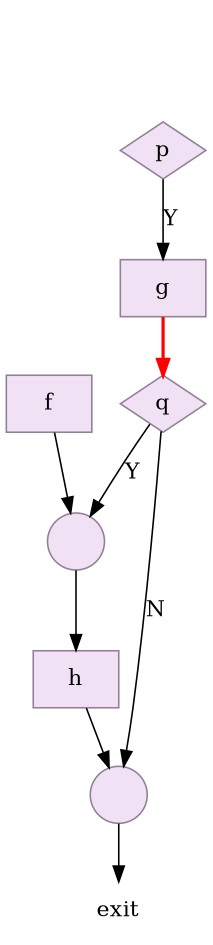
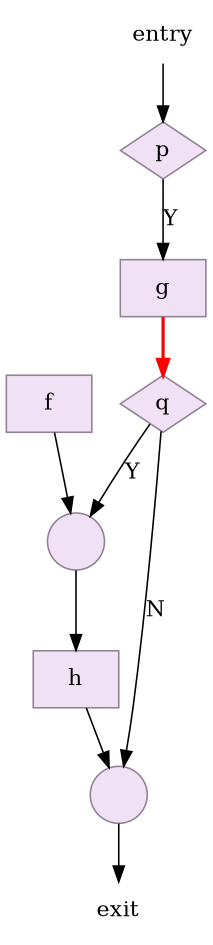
  digraph {
    node [color="#918194" fillcolor="#f1e1f4" shape=box style=filled]
    edge [color=black]
    n1 [label=g]
    n2 [label=q shape=diamond]
    n3 [filllcolor=yellow label=" " shape=circle]
    n4 [filllcolor=yellow label=" " shape=circle]
    n5 [label=p shape=diamond]
    n6 [label=f]
    n7 [fillcolor=white label=exit shape=plaintext]
    n8 [label=h]
+   n9 [fillcolor=white label=entry shape=plaintext]
    n1 -> n2 [color=red style=bold]
    n2 -> n3 [label=N]
    n2 -> n4 [label=Y]
    n3 -> n7
    n4 -> n8
    n5 -> n1 [label=Y]
    n6 -> n4
    n8 -> n3
+   n9 -> n5
  }
